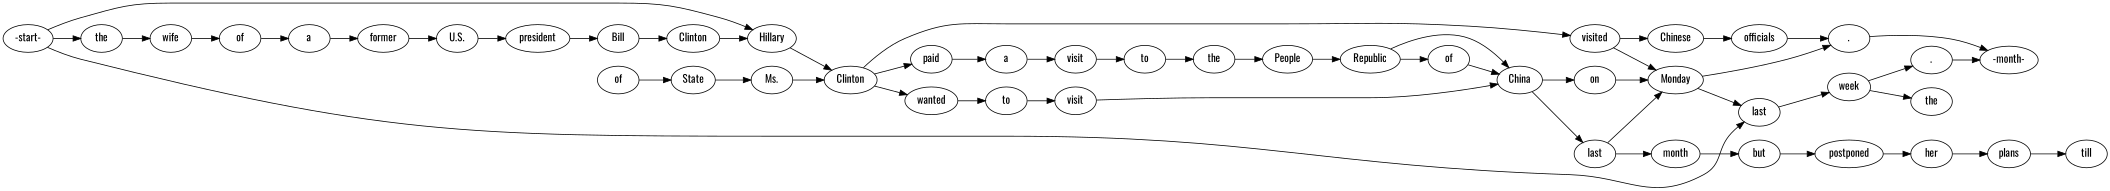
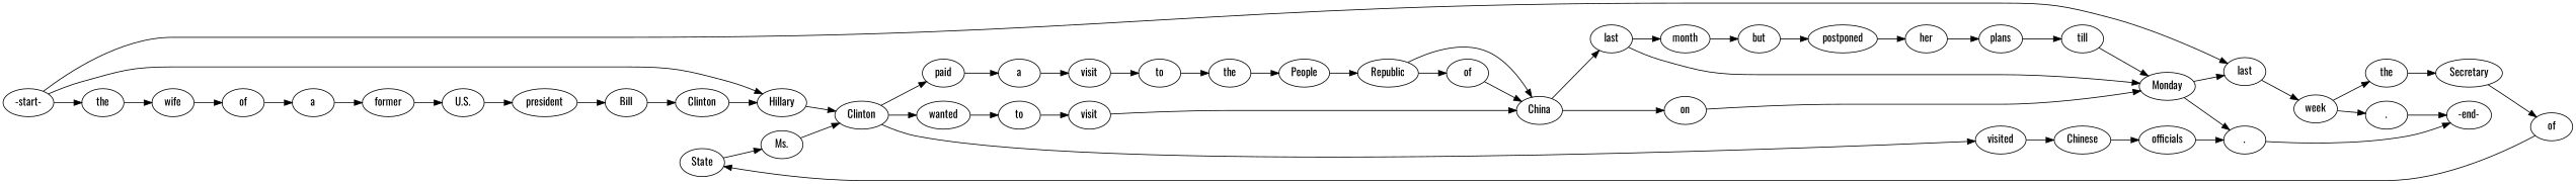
  strict digraph {
    fontname=Oswald
    rankdir=LR
    node [fontname=Oswald]
    edge [fontname=Oswald weight=2.0]
    n1 [info="[(3, 6)]" label=State]
    n2 [info="[(3, 7)]" label="Ms."]
    n3 [info="[(0, 11), (1, 2), (2, 2), (3, 8)]" label=Clinton]
    n4 [info="[(2, 3)]" label=paid]
    n5 [info="[(1, 3)]" label=wanted]
    n6 [info="[(0, 12), (3, 9)]" label=visited]
    n7 [info="[(0, 4)]" label=a]
    n8 [info="[(0, 5)]" label=former]
    n9 [info="[(0, 6)]" label="U.S."]
    n10 [info="[(0, 7)]" label=president]
    n11 [info="[(0, 8)]" label=Bill]
    n12 [info="[(2, 8)]" label=People]
    n13 [info="[(2, 9)]" label=Republic]
    n14 [info="[(2, 10)]" label=of]
    n15 [info="[(0, 13), (1, 6), (2, 11)]" label=China]
    n16 [info="[(3, 3)]" label=the]
+   n17 [info="[(3, 4)]" label=Secretary]
    n18 [info="[(3, 5)]" label=of]
    n19 [info="[(0, 14), (1, 7)]" label=last]
    n20 [info="[(2, 12)]" label=on]
    n21 [info="[(0, 15), (1, 14), (2, 13)]" label=Monday]
    n22 [info="[(1, 8)]" label=month]
    n23 [info="[(1, 5)]" label=visit]
    n24 [info="[(2, 4)]" label=a]
    n25 [info="[(2, 5)]" label=visit]
    n26 [info="[(2, 6)]" label=to]
    n27 [info="[(1, 15), (3, 1)]" label=last]
    n28 [info="[(0, 16), (2, 14), (3, 12)]" label="."]
    n29 [info="[(1, 9)]" label=but]
    n30 [info="[(1, 16), (3, 2)]" label=week]
-   n31 [info="[(0, 17), (1, 18), (2, 15), (3, 13)]" label="-month-"]
+   n31 [info="[(0, 17), (1, 18), (2, 15), (3, 13)]" label="-end-"]
    n32 [info="[(1, 10)]" label=postponed]
    n33 [info="[(1, 13)]" label=till]
    n34 [info="[(1, 11)]" label=her]
    n35 [info="[(1, 12)]" label=plans]
    n36 [info="[(1, 17)]" label="."]
    n37 [info="[(2, 7)]" label=the]
    n38 [info="[(1, 4)]" label=to]
    n39 [info="[(3, 10)]" label=Chinese]
    n40 [info="[(3, 11)]" label=officials]
    n41 [info="[(0, 2)]" label=wife]
    n42 [info="[(0, 3)]" label=of]
    n43 [info="[(0, 9)]" label=Clinton]
    n44 [info="[(0, 10), (1, 1), (2, 1)]" label=Hillary]
    n45 [info="[(0, 1)]" label=the]
    n46 [info="[(0, 0), (1, 0), (2, 0), (3, 0)]" label="-start-"]
    n1 -> n2
    n2 -> n3 [weight=1.25]
    n3 -> n4 [weight=1.25]
    n3 -> n5 [weight=1.25]
    n3 -> n6 [weight=0.375]
    n4 -> n24
    n5 -> n38
    n6 -> n39 [weight=1.5]
    n7 -> n8
    n8 -> n9
    n9 -> n10
    n10 -> n11
    n11 -> n43
    n12 -> n13
    n13 -> n14
    n13 -> n15 [weight=0.833333333333]
    n14 -> n15 [weight=1.33333333333]
    n15 -> n19 [weight=0.416666666667]
    n15 -> n20 [weight=1.33333333333]
+   n16 -> n17
+   n17 -> n18
    n18 -> n1
    n19 -> n21 [weight=0.729166666667]
    n19 -> n22 [weight=1.5]
    n20 -> n21 [weight=1.33333333333]
    n21 -> n27 [weight=0.833333333333]
    n21 -> n28 [weight=0.333333333333]
    n22 -> n29
    n23 -> n15 [weight=1.33333333333]
    n24 -> n25
    n25 -> n26
    n26 -> n37
    n27 -> n30 [weight=0.5]
    n28 -> n31 [weight=0.194444444444]
    n29 -> n32
    n30 -> n16 [weight=1.5]
    n30 -> n36 [weight=1.5]
    n32 -> n34
-   n6 -> n21 [weight=1.33333333333]
+   n33 -> n21 [weight=1.33333333333]
    n34 -> n35
    n35 -> n33
    n36 -> n31 [weight=1.25]
    n37 -> n12
    n38 -> n23
    n39 -> n40
    n40 -> n28 [weight=1.33333333333]
    n41 -> n42
    n42 -> n7
    n43 -> n44 [weight=1.33333333333]
    n44 -> n3 [weight=0.194444444444]
    n45 -> n41
    n46 -> n27 [weight=0.703125]
    n46 -> n44 [weight=0.277777777778]
    n46 -> n45 [weight=1.25]
  }
